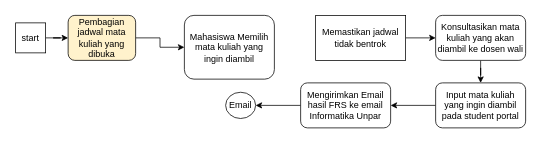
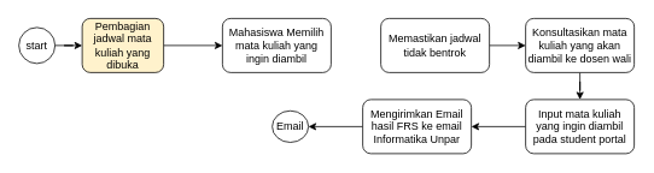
  <mxCell id="0" />
  <mxCell id="1" parent="0" />
  <mxCell id="2" value="" style="edgeStyle=orthogonalEdgeStyle;rounded=0;orthogonalLoop=1;jettySize=auto;html=1;" edge="1" parent="1" source="3" target="5"><mxGeometry relative="1" as="geometry" /></mxCell>
- <mxCell id="3" value="start" style="whiteSpace=wrap;html=1;aspect=fixed;rounded=0;" vertex="1" parent="1"><mxGeometry x="20" y="30" width="40" height="40" as="geometry" /></mxCell>
+ <mxCell id="3" value="start" style="ellipse;whiteSpace=wrap;html=1;aspect=fixed;" vertex="1" parent="1"><mxGeometry x="20" y="30" width="40" height="40" as="geometry" /></mxCell>
  <mxCell id="4" value="" style="edgeStyle=orthogonalEdgeStyle;rounded=0;orthogonalLoop=1;jettySize=auto;html=1;" edge="1" parent="1" source="5" target="6"><mxGeometry relative="1" as="geometry" /></mxCell>
  <mxCell id="5" value="Pembagian jadwal mata kuliah yang dibuka" style="rounded=1;whiteSpace=wrap;html=1;fillColor=#fff2cc;" vertex="1" parent="1"><mxGeometry x="90" y="20" width="90" height="60" as="geometry" /></mxCell>
- <mxCell id="6" value="Mahasiswa Memilih mata kuliah yang ingin diambil" style="whiteSpace=wrap;html=1;rounded=1;" vertex="1" parent="1"><mxGeometry x="245" y="20" width="120" height="85" as="geometry" /></mxCell>
+ <mxCell id="6" value="Mahasiswa Memilih mata kuliah yang ingin diambil" style="whiteSpace=wrap;html=1;rounded=1;" vertex="1" parent="1"><mxGeometry x="245" y="20" width="120" height="60" as="geometry" /></mxCell>
  <mxCell id="7" value="" style="edgeStyle=orthogonalEdgeStyle;rounded=0;orthogonalLoop=1;jettySize=auto;html=1;" edge="1" parent="1" source="8" target="10"><mxGeometry relative="1" as="geometry" /></mxCell>
- <mxCell id="8" value="Memastikan jadwal tidak bentrok" style="whiteSpace=wrap;html=1;rounded=0;" vertex="1" parent="1"><mxGeometry x="420" y="20" width="120" height="60" as="geometry" /></mxCell>
+ <mxCell id="8" value="Memastikan jadwal tidak bentrok" style="whiteSpace=wrap;html=1;rounded=1;" vertex="1" parent="1"><mxGeometry x="420" y="20" width="120" height="60" as="geometry" /></mxCell>
  <mxCell id="9" value="" style="edgeStyle=orthogonalEdgeStyle;rounded=0;orthogonalLoop=1;jettySize=auto;html=1;" edge="1" parent="1" source="10" target="12"><mxGeometry relative="1" as="geometry" /></mxCell>
  <mxCell id="10" value="Konsultasikan mata kuliah yang akan diambil ke dosen wali" style="whiteSpace=wrap;html=1;rounded=1;" vertex="1" parent="1"><mxGeometry x="580" y="20" width="120" height="60" as="geometry" /></mxCell>
  <mxCell id="11" value="" style="edgeStyle=orthogonalEdgeStyle;rounded=0;orthogonalLoop=1;jettySize=auto;html=1;" edge="1" parent="1" source="12" target="14"><mxGeometry relative="1" as="geometry" /></mxCell>
  <mxCell id="12" value="Input mata kuliah yang ingin diambil pada student portal" style="whiteSpace=wrap;html=1;rounded=1;" vertex="1" parent="1"><mxGeometry x="580" y="110" width="120" height="60" as="geometry" /></mxCell>
  <mxCell id="13" value="" style="edgeStyle=orthogonalEdgeStyle;rounded=0;orthogonalLoop=1;jettySize=auto;html=1;" edge="1" parent="1" source="14" target="15"><mxGeometry relative="1" as="geometry" /></mxCell>
  <mxCell id="14" value="Mengirimkan Email hasil FRS ke email Informatika Unpar" style="whiteSpace=wrap;html=1;rounded=1;" vertex="1" parent="1"><mxGeometry x="400" y="110" width="120" height="60" as="geometry" /></mxCell>
  <mxCell id="15" value="Email" style="ellipse;whiteSpace=wrap;html=1;rounded=1;" vertex="1" parent="1"><mxGeometry x="300" y="122.5" width="40" height="35" as="geometry" /></mxCell>
